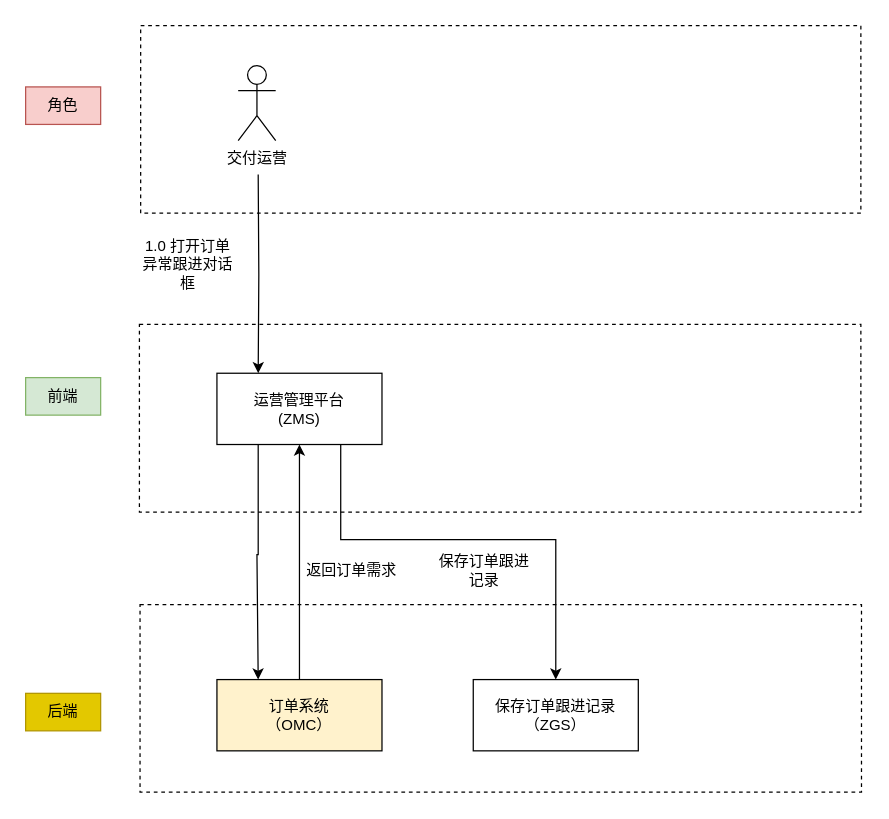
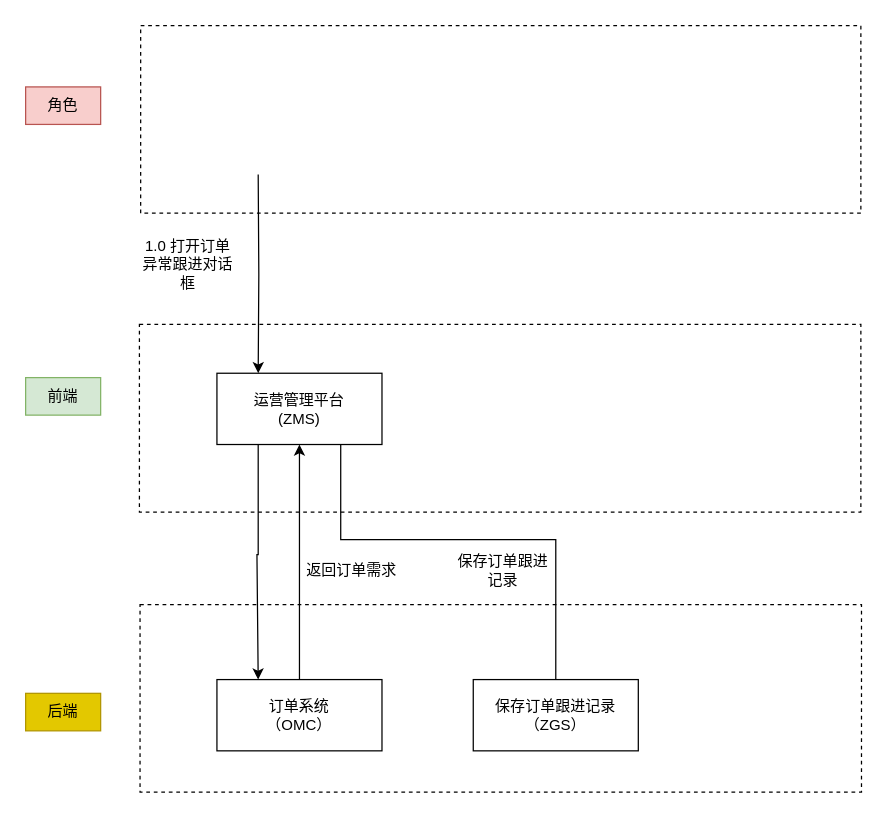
  <mxCell id="0" />
  <mxCell id="1" parent="0" />
  <mxCell id="2" value="" style="rounded=0;whiteSpace=wrap;html=1;dashed=1;" vertex="1" parent="1"><mxGeometry x="111.5" y="483" width="577" height="150" as="geometry" /></mxCell>
  <mxCell id="3" value="" style="rounded=0;whiteSpace=wrap;html=1;dashed=1;" vertex="1" parent="1"><mxGeometry x="111" y="259" width="577" height="150" as="geometry" /></mxCell>
  <mxCell id="4" value="" style="rounded=0;whiteSpace=wrap;html=1;dashed=1;" vertex="1" parent="1"><mxGeometry x="112" y="20" width="576" height="150" as="geometry" /></mxCell>
- <mxCell id="5" style="edgeStyle=orthogonalEdgeStyle;rounded=0;orthogonalLoop=1;jettySize=auto;html=1;exitX=0.75;exitY=1;exitDx=0;exitDy=0;" edge="1" parent="1" source="6" target="17"><mxGeometry relative="1" as="geometry"><Array as="points"><mxPoint x="272" y="431" /><mxPoint x="444" y="431" /></Array></mxGeometry></mxCell>
+ <mxCell id="5" style="edgeStyle=orthogonalEdgeStyle;rounded=0;orthogonalLoop=1;jettySize=auto;html=1;exitX=0.75;exitY=1;exitDx=0;exitDy=0;endArrow=none;" edge="1" parent="1" source="6" target="17"><mxGeometry relative="1" as="geometry"><Array as="points"><mxPoint x="272" y="431" /><mxPoint x="444" y="431" /></Array></mxGeometry></mxCell>
  <mxCell id="6" value="运营管理平台&lt;br&gt;(ZMS)" style="rounded=0;whiteSpace=wrap;html=1;" vertex="1" parent="1"><mxGeometry x="173" y="298" width="132" height="57" as="geometry" /></mxCell>
  <mxCell id="7" style="edgeStyle=orthogonalEdgeStyle;rounded=0;orthogonalLoop=1;jettySize=auto;html=1;entryX=0.25;entryY=0;entryDx=0;entryDy=0;" edge="1" parent="1" target="6"><mxGeometry relative="1" as="geometry"><mxPoint x="206" y="139" as="sourcePoint" /></mxGeometry></mxCell>
- <mxCell id="8" value="交付运营" style="shape=umlActor;verticalLabelPosition=bottom;verticalAlign=top;html=1;outlineConnect=0;" vertex="1" parent="1"><mxGeometry x="190" y="52" width="30" height="60" as="geometry" /></mxCell>
  <mxCell id="9" style="edgeStyle=orthogonalEdgeStyle;rounded=0;orthogonalLoop=1;jettySize=auto;html=1;exitX=0.5;exitY=0;exitDx=0;exitDy=0;entryX=0.5;entryY=1;entryDx=0;entryDy=0;" edge="1" parent="1" source="10" target="6"><mxGeometry relative="1" as="geometry" /></mxCell>
- <mxCell id="10" value="订单系统&lt;br&gt;（OMC）" style="rounded=0;whiteSpace=wrap;html=1;fillColor=#fff2cc;" vertex="1" parent="1"><mxGeometry x="173" y="543" width="132" height="57" as="geometry" /></mxCell>
+ <mxCell id="10" value="订单系统&lt;br&gt;（OMC）" style="rounded=0;whiteSpace=wrap;html=1;" vertex="1" parent="1"><mxGeometry x="173" y="543" width="132" height="57" as="geometry" /></mxCell>
  <mxCell id="11" value="角色" style="text;html=1;strokeColor=#b85450;fillColor=#f8cecc;align=center;verticalAlign=middle;whiteSpace=wrap;rounded=0;" vertex="1" parent="1"><mxGeometry x="20" y="69" width="60" height="30" as="geometry" /></mxCell>
  <mxCell id="12" value="前端" style="text;html=1;strokeColor=#82b366;fillColor=#d5e8d4;align=center;verticalAlign=middle;whiteSpace=wrap;rounded=0;" vertex="1" parent="1"><mxGeometry x="20" y="301.5" width="60" height="30" as="geometry" /></mxCell>
  <mxCell id="13" value="后端" style="text;html=1;strokeColor=#B09500;fillColor=#e3c800;align=center;verticalAlign=middle;whiteSpace=wrap;rounded=0;fontColor=#000000;" vertex="1" parent="1"><mxGeometry x="20" y="554" width="60" height="30" as="geometry" /></mxCell>
  <mxCell id="14" value="1.0 打开订单异常跟进对话框" style="text;html=1;strokeColor=none;fillColor=none;align=center;verticalAlign=middle;whiteSpace=wrap;rounded=0;dashed=1;" vertex="1" parent="1"><mxGeometry x="112" y="193" width="76" height="36" as="geometry" /></mxCell>
  <mxCell id="15" style="edgeStyle=orthogonalEdgeStyle;rounded=0;orthogonalLoop=1;jettySize=auto;html=1;exitX=0.25;exitY=1;exitDx=0;exitDy=0;entryX=0.25;entryY=0;entryDx=0;entryDy=0;" edge="1" parent="1" source="6" target="10"><mxGeometry relative="1" as="geometry"><mxPoint x="204.52" y="345" as="sourcePoint" /><mxPoint x="202" y="541" as="targetPoint" /><Array as="points"><mxPoint x="206" y="443" /><mxPoint x="205" y="443" /><mxPoint x="205" y="543" /></Array></mxGeometry></mxCell>
  <mxCell id="16" value="返回订单需求" style="text;html=1;strokeColor=none;fillColor=none;align=center;verticalAlign=middle;whiteSpace=wrap;rounded=0;dashed=1;" vertex="1" parent="1"><mxGeometry x="243" y="438" width="76" height="36" as="geometry" /></mxCell>
  <mxCell id="17" value="保存订单跟进记录&lt;br&gt;（ZGS）" style="rounded=0;whiteSpace=wrap;html=1;" vertex="1" parent="1"><mxGeometry x="378" y="543" width="132" height="57" as="geometry" /></mxCell>
- <mxCell id="18" value="保存订单跟进记录" style="text;html=1;strokeColor=none;fillColor=none;align=center;verticalAlign=middle;whiteSpace=wrap;rounded=0;dashed=1;" vertex="1" parent="1"><mxGeometry x="349" y="438" width="76" height="36" as="geometry" /></mxCell>
+ <mxCell id="18" value="保存订单跟进记录" style="text;html=1;strokeColor=none;fillColor=none;align=center;verticalAlign=middle;whiteSpace=wrap;rounded=0;dashed=1;" vertex="1" parent="1"><mxGeometry x="364" y="438" width="76" height="36" as="geometry" /></mxCell>
